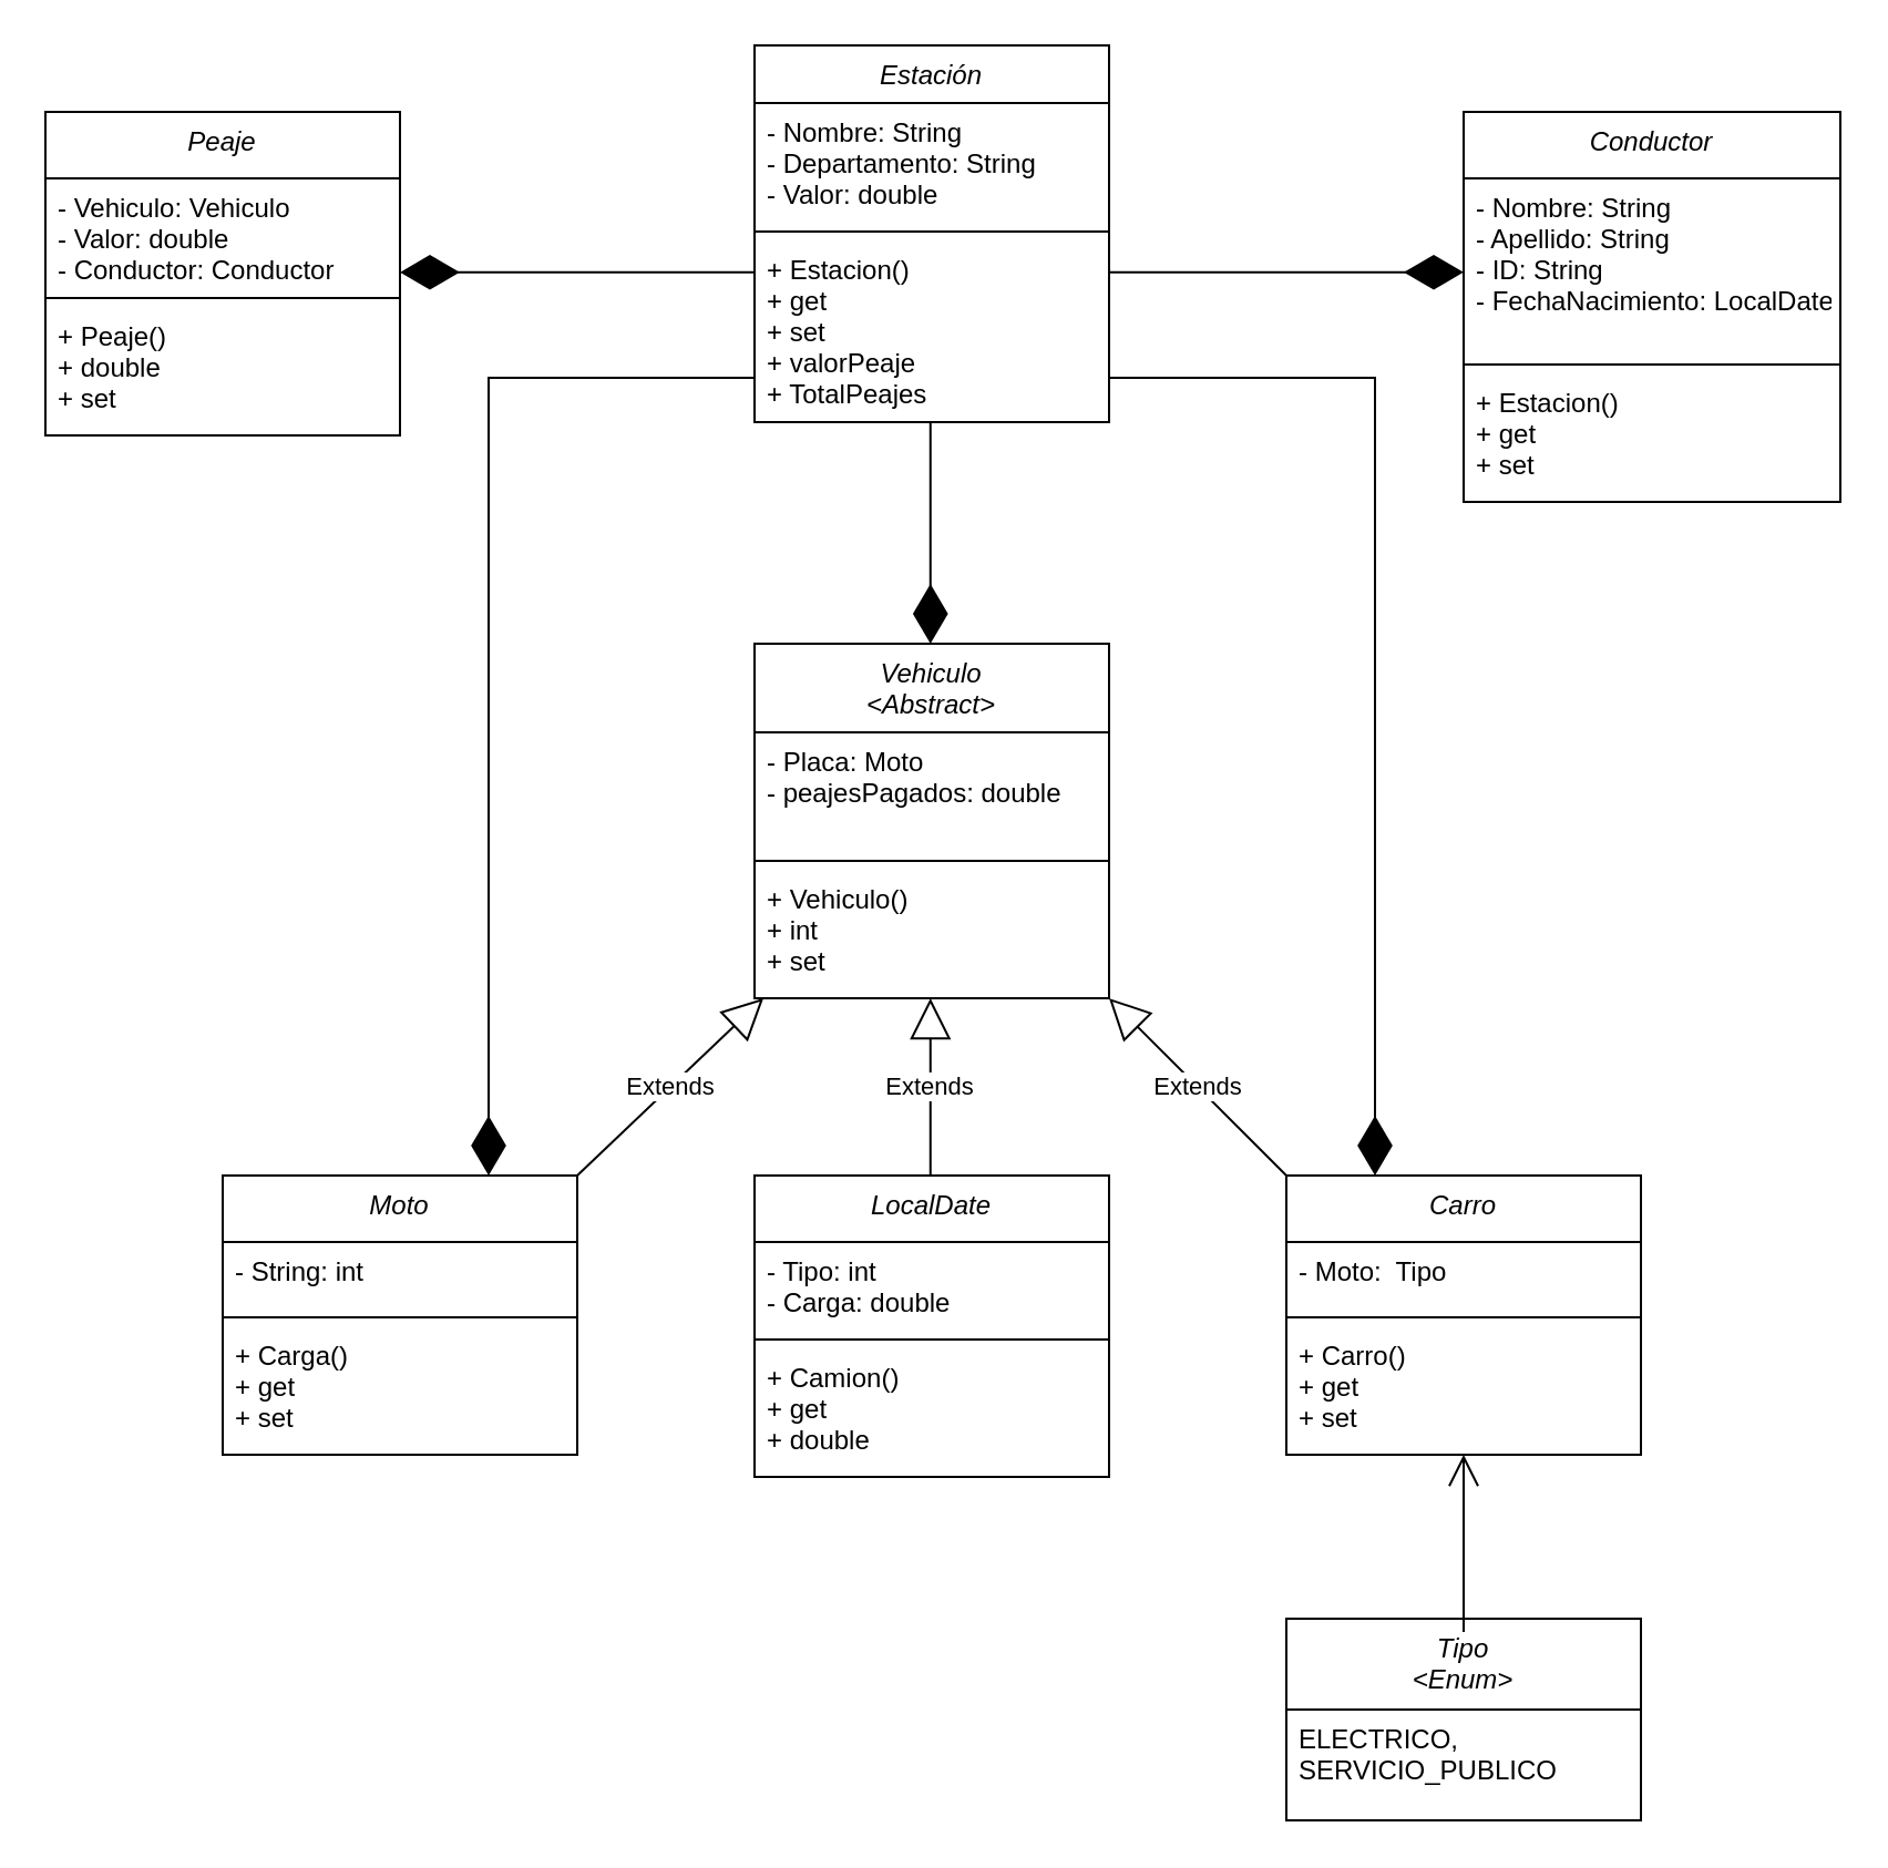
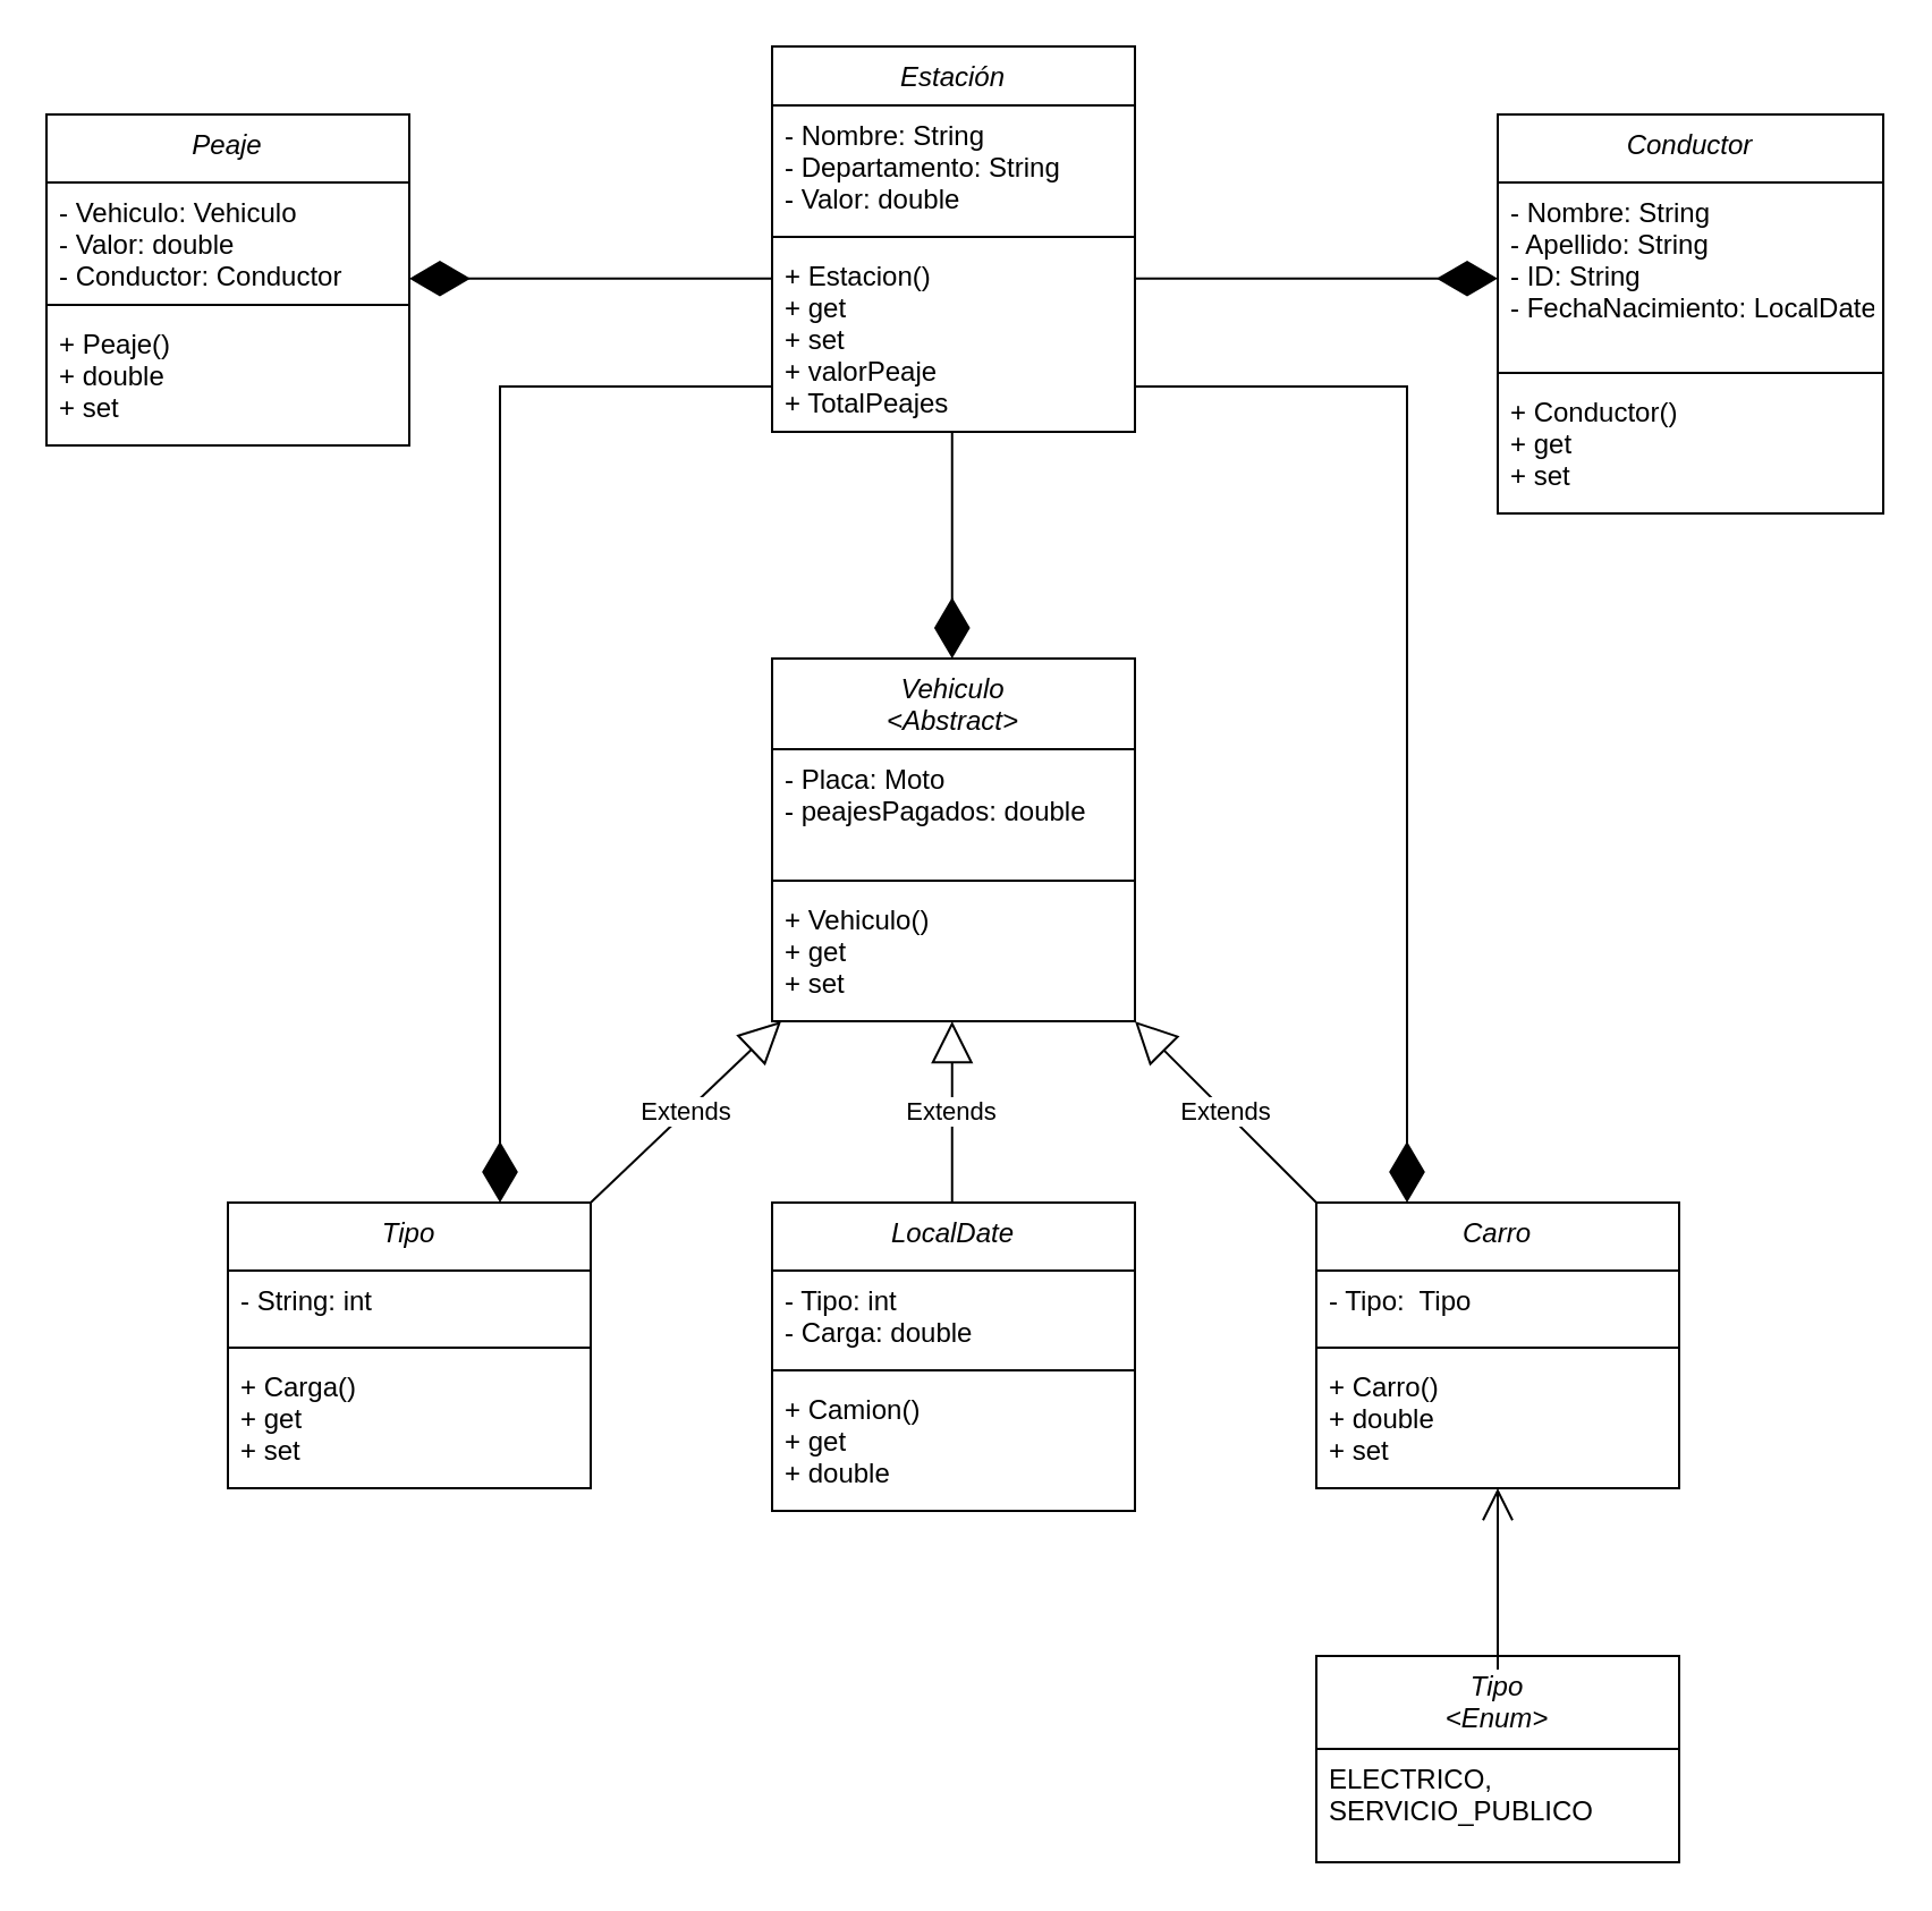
  <mxCell id="0" />
  <mxCell id="1" parent="0" />
  <mxCell id="2" value="Estación" style="swimlane;fontStyle=2;align=center;verticalAlign=top;childLayout=stackLayout;horizontal=1;startSize=26;horizontalStack=0;resizeParent=1;resizeLast=0;collapsible=1;marginBottom=0;rounded=0;shadow=0;strokeWidth=1;" parent="1" vertex="1"><mxGeometry x="340" y="20" width="160" height="170" as="geometry"><mxRectangle x="230" y="140" width="160" height="26" as="alternateBounds" /></mxGeometry></mxCell>
  <mxCell id="3" value="- Nombre: String&#10;- Departamento: String &#10;- Valor: double " style="text;align=left;verticalAlign=top;spacingLeft=4;spacingRight=4;overflow=hidden;rotatable=0;points=[[0,0.5],[1,0.5]];portConstraint=eastwest;" parent="2" vertex="1"><mxGeometry y="26" width="160" height="54" as="geometry" /></mxCell>
  <mxCell id="4" value="" style="line;html=1;strokeWidth=1;align=left;verticalAlign=middle;spacingTop=-1;spacingLeft=3;spacingRight=3;rotatable=0;labelPosition=right;points=[];portConstraint=eastwest;" parent="2" vertex="1"><mxGeometry y="80" width="160" height="8" as="geometry" /></mxCell>
  <mxCell id="5" value="+ Estacion()&#10;+ get&#10;+ set&#10;+ valorPeaje &#10;+ TotalPeajes&#10;   " style="text;align=left;verticalAlign=top;spacingLeft=4;spacingRight=4;overflow=hidden;rotatable=0;points=[[0,0.5],[1,0.5]];portConstraint=eastwest;" parent="2" vertex="1"><mxGeometry y="88" width="160" height="82" as="geometry" /></mxCell>
  <mxCell id="6" value="Vehiculo&#10;&lt;Abstract&gt;" style="swimlane;fontStyle=2;align=center;verticalAlign=top;childLayout=stackLayout;horizontal=1;startSize=40;horizontalStack=0;resizeParent=1;resizeLast=0;collapsible=1;marginBottom=0;rounded=0;shadow=0;strokeWidth=1;" vertex="1" parent="1"><mxGeometry x="340" y="290" width="160" height="160" as="geometry"><mxRectangle x="230" y="140" width="160" height="26" as="alternateBounds" /></mxGeometry></mxCell>
  <mxCell id="7" value="- Placa: Moto&#10;- peajesPagados: double&#10;" style="text;align=left;verticalAlign=top;spacingLeft=4;spacingRight=4;overflow=hidden;rotatable=0;points=[[0,0.5],[1,0.5]];portConstraint=eastwest;" vertex="1" parent="6"><mxGeometry y="40" width="160" height="54" as="geometry" /></mxCell>
  <mxCell id="8" value="" style="line;html=1;strokeWidth=1;align=left;verticalAlign=middle;spacingTop=-1;spacingLeft=3;spacingRight=3;rotatable=0;labelPosition=right;points=[];portConstraint=eastwest;" vertex="1" parent="6"><mxGeometry y="94" width="160" height="8" as="geometry" /></mxCell>
- <mxCell id="9" value="+ Vehiculo()&#10;+ int&#10;+ set&#10;   " style="text;align=left;verticalAlign=top;spacingLeft=4;spacingRight=4;overflow=hidden;rotatable=0;points=[[0,0.5],[1,0.5]];portConstraint=eastwest;" vertex="1" parent="6"><mxGeometry y="102" width="160" height="58" as="geometry" /></mxCell>
+ <mxCell id="9" value="+ Vehiculo()&#10;+ get&#10;+ set&#10;   " style="text;align=left;verticalAlign=top;spacingLeft=4;spacingRight=4;overflow=hidden;rotatable=0;points=[[0,0.5],[1,0.5]];portConstraint=eastwest;" vertex="1" parent="6"><mxGeometry y="102" width="160" height="58" as="geometry" /></mxCell>
  <mxCell id="10" value="Carro" style="swimlane;fontStyle=2;align=center;verticalAlign=top;childLayout=stackLayout;horizontal=1;startSize=30;horizontalStack=0;resizeParent=1;resizeLast=0;collapsible=1;marginBottom=0;rounded=0;shadow=0;strokeWidth=1;" vertex="1" parent="1"><mxGeometry x="580" y="530" width="160" height="126" as="geometry"><mxRectangle x="230" y="140" width="160" height="26" as="alternateBounds" /></mxGeometry></mxCell>
- <mxCell id="11" value="- Moto:  Tipo" style="text;align=left;verticalAlign=top;spacingLeft=4;spacingRight=4;overflow=hidden;rotatable=0;points=[[0,0.5],[1,0.5]];portConstraint=eastwest;" vertex="1" parent="10"><mxGeometry y="30" width="160" height="30" as="geometry" /></mxCell>
+ <mxCell id="11" value="- Tipo:  Tipo" style="text;align=left;verticalAlign=top;spacingLeft=4;spacingRight=4;overflow=hidden;rotatable=0;points=[[0,0.5],[1,0.5]];portConstraint=eastwest;" vertex="1" parent="10"><mxGeometry y="30" width="160" height="30" as="geometry" /></mxCell>
  <mxCell id="12" value="" style="line;html=1;strokeWidth=1;align=left;verticalAlign=middle;spacingTop=-1;spacingLeft=3;spacingRight=3;rotatable=0;labelPosition=right;points=[];portConstraint=eastwest;" vertex="1" parent="10"><mxGeometry y="60" width="160" height="8" as="geometry" /></mxCell>
- <mxCell id="13" value="+ Carro()&#10;+ get&#10;+ set" style="text;align=left;verticalAlign=top;spacingLeft=4;spacingRight=4;overflow=hidden;rotatable=0;points=[[0,0.5],[1,0.5]];portConstraint=eastwest;" vertex="1" parent="10"><mxGeometry y="68" width="160" height="58" as="geometry" /></mxCell>
- <mxCell id="14" value="Moto" style="swimlane;fontStyle=2;align=center;verticalAlign=top;childLayout=stackLayout;horizontal=1;startSize=30;horizontalStack=0;resizeParent=1;resizeLast=0;collapsible=1;marginBottom=0;rounded=0;shadow=0;strokeWidth=1;" vertex="1" parent="1"><mxGeometry x="100" y="530" width="160" height="126" as="geometry"><mxRectangle x="230" y="140" width="160" height="26" as="alternateBounds" /></mxGeometry></mxCell>
+ <mxCell id="13" value="+ Carro()&#10;+ double&#10;+ set" style="text;align=left;verticalAlign=top;spacingLeft=4;spacingRight=4;overflow=hidden;rotatable=0;points=[[0,0.5],[1,0.5]];portConstraint=eastwest;" vertex="1" parent="10"><mxGeometry y="68" width="160" height="58" as="geometry" /></mxCell>
+ <mxCell id="14" value="Tipo" style="swimlane;fontStyle=2;align=center;verticalAlign=top;childLayout=stackLayout;horizontal=1;startSize=30;horizontalStack=0;resizeParent=1;resizeLast=0;collapsible=1;marginBottom=0;rounded=0;shadow=0;strokeWidth=1;" vertex="1" parent="1"><mxGeometry x="100" y="530" width="160" height="126" as="geometry"><mxRectangle x="230" y="140" width="160" height="26" as="alternateBounds" /></mxGeometry></mxCell>
  <mxCell id="15" value="- String: int" style="text;align=left;verticalAlign=top;spacingLeft=4;spacingRight=4;overflow=hidden;rotatable=0;points=[[0,0.5],[1,0.5]];portConstraint=eastwest;" vertex="1" parent="14"><mxGeometry y="30" width="160" height="30" as="geometry" /></mxCell>
  <mxCell id="16" value="" style="line;html=1;strokeWidth=1;align=left;verticalAlign=middle;spacingTop=-1;spacingLeft=3;spacingRight=3;rotatable=0;labelPosition=right;points=[];portConstraint=eastwest;" vertex="1" parent="14"><mxGeometry y="60" width="160" height="8" as="geometry" /></mxCell>
  <mxCell id="17" value="+ Carga()&#10;+ get&#10;+ set" style="text;align=left;verticalAlign=top;spacingLeft=4;spacingRight=4;overflow=hidden;rotatable=0;points=[[0,0.5],[1,0.5]];portConstraint=eastwest;" vertex="1" parent="14"><mxGeometry y="68" width="160" height="58" as="geometry" /></mxCell>
  <mxCell id="18" value="LocalDate" style="swimlane;fontStyle=2;align=center;verticalAlign=top;childLayout=stackLayout;horizontal=1;startSize=30;horizontalStack=0;resizeParent=1;resizeLast=0;collapsible=1;marginBottom=0;rounded=0;shadow=0;strokeWidth=1;" vertex="1" parent="1"><mxGeometry x="340" y="530" width="160" height="136" as="geometry"><mxRectangle x="230" y="140" width="160" height="26" as="alternateBounds" /></mxGeometry></mxCell>
  <mxCell id="19" value="- Tipo: int&#10;- Carga: double" style="text;align=left;verticalAlign=top;spacingLeft=4;spacingRight=4;overflow=hidden;rotatable=0;points=[[0,0.5],[1,0.5]];portConstraint=eastwest;" vertex="1" parent="18"><mxGeometry y="30" width="160" height="40" as="geometry" /></mxCell>
  <mxCell id="20" value="" style="line;html=1;strokeWidth=1;align=left;verticalAlign=middle;spacingTop=-1;spacingLeft=3;spacingRight=3;rotatable=0;labelPosition=right;points=[];portConstraint=eastwest;" vertex="1" parent="18"><mxGeometry y="70" width="160" height="8" as="geometry" /></mxCell>
  <mxCell id="21" value="+ Camion()&#10;+ get&#10;+ double" style="text;align=left;verticalAlign=top;spacingLeft=4;spacingRight=4;overflow=hidden;rotatable=0;points=[[0,0.5],[1,0.5]];portConstraint=eastwest;" vertex="1" parent="18"><mxGeometry y="78" width="160" height="58" as="geometry" /></mxCell>
  <mxCell id="22" value="Peaje" style="swimlane;fontStyle=2;align=center;verticalAlign=top;childLayout=stackLayout;horizontal=1;startSize=30;horizontalStack=0;resizeParent=1;resizeLast=0;collapsible=1;marginBottom=0;rounded=0;shadow=0;strokeWidth=1;" vertex="1" parent="1"><mxGeometry x="20" y="50" width="160" height="146" as="geometry"><mxRectangle x="230" y="140" width="160" height="26" as="alternateBounds" /></mxGeometry></mxCell>
  <mxCell id="23" value="- Vehiculo: Vehiculo&#10;- Valor: double&#10;- Conductor: Conductor" style="text;align=left;verticalAlign=top;spacingLeft=4;spacingRight=4;overflow=hidden;rotatable=0;points=[[0,0.5],[1,0.5]];portConstraint=eastwest;" vertex="1" parent="22"><mxGeometry y="30" width="160" height="50" as="geometry" /></mxCell>
  <mxCell id="24" value="" style="line;html=1;strokeWidth=1;align=left;verticalAlign=middle;spacingTop=-1;spacingLeft=3;spacingRight=3;rotatable=0;labelPosition=right;points=[];portConstraint=eastwest;" vertex="1" parent="22"><mxGeometry y="80" width="160" height="8" as="geometry" /></mxCell>
  <mxCell id="25" value="+ Peaje()&#10;+ double&#10;+ set" style="text;align=left;verticalAlign=top;spacingLeft=4;spacingRight=4;overflow=hidden;rotatable=0;points=[[0,0.5],[1,0.5]];portConstraint=eastwest;" vertex="1" parent="22"><mxGeometry y="88" width="160" height="58" as="geometry" /></mxCell>
  <mxCell id="26" value="Conductor" style="swimlane;fontStyle=2;align=center;verticalAlign=top;childLayout=stackLayout;horizontal=1;startSize=30;horizontalStack=0;resizeParent=1;resizeLast=0;collapsible=1;marginBottom=0;rounded=0;shadow=0;strokeWidth=1;" vertex="1" parent="1"><mxGeometry x="660" y="50" width="170" height="176" as="geometry"><mxRectangle x="230" y="140" width="160" height="26" as="alternateBounds" /></mxGeometry></mxCell>
  <mxCell id="27" value="- Nombre: String&#10;- Apellido: String&#10;- ID: String&#10;- FechaNacimiento: LocalDate" style="text;align=left;verticalAlign=top;spacingLeft=4;spacingRight=4;overflow=hidden;rotatable=0;points=[[0,0.5],[1,0.5]];portConstraint=eastwest;" vertex="1" parent="26"><mxGeometry y="30" width="170" height="80" as="geometry" /></mxCell>
  <mxCell id="28" value="" style="line;html=1;strokeWidth=1;align=left;verticalAlign=middle;spacingTop=-1;spacingLeft=3;spacingRight=3;rotatable=0;labelPosition=right;points=[];portConstraint=eastwest;" vertex="1" parent="26"><mxGeometry y="110" width="170" height="8" as="geometry" /></mxCell>
- <mxCell id="29" value="+ Estacion()&#10;+ get&#10;+ set" style="text;align=left;verticalAlign=top;spacingLeft=4;spacingRight=4;overflow=hidden;rotatable=0;points=[[0,0.5],[1,0.5]];portConstraint=eastwest;" vertex="1" parent="26"><mxGeometry y="118" width="170" height="58" as="geometry" /></mxCell>
+ <mxCell id="29" value="+ Conductor()&#10;+ get&#10;+ set" style="text;align=left;verticalAlign=top;spacingLeft=4;spacingRight=4;overflow=hidden;rotatable=0;points=[[0,0.5],[1,0.5]];portConstraint=eastwest;" vertex="1" parent="26"><mxGeometry y="118" width="170" height="58" as="geometry" /></mxCell>
  <mxCell id="30" value="Tipo&#10;&lt;Enum&gt;" style="swimlane;fontStyle=2;align=center;verticalAlign=top;childLayout=stackLayout;horizontal=1;startSize=41;horizontalStack=0;resizeParent=1;resizeLast=0;collapsible=1;marginBottom=0;rounded=0;shadow=0;strokeWidth=1;" vertex="1" parent="1"><mxGeometry x="580" y="730" width="160" height="91" as="geometry"><mxRectangle x="230" y="140" width="160" height="26" as="alternateBounds" /></mxGeometry></mxCell>
  <mxCell id="31" value="ELECTRICO,&#10;SERVICIO_PUBLICO" style="text;align=left;verticalAlign=top;spacingLeft=4;spacingRight=4;overflow=hidden;rotatable=0;points=[[0,0.5],[1,0.5]];portConstraint=eastwest;" vertex="1" parent="30"><mxGeometry y="41" width="160" height="30" as="geometry" /></mxCell>
  <mxCell id="32" value="" style="endArrow=diamondThin;endFill=1;endSize=24;html=1;rounded=0;" edge="1" parent="1"><mxGeometry width="160" relative="1" as="geometry"><mxPoint x="419.38" y="190" as="sourcePoint" /><mxPoint x="419.38" y="290" as="targetPoint" /></mxGeometry></mxCell>
  <mxCell id="33" value="" style="endArrow=diamondThin;endFill=1;endSize=24;html=1;rounded=0;" edge="1" parent="1"><mxGeometry width="160" relative="1" as="geometry"><mxPoint x="500" y="122.37" as="sourcePoint" /><mxPoint x="660" y="122.37" as="targetPoint" /></mxGeometry></mxCell>
  <mxCell id="34" value="" style="endArrow=diamondThin;endFill=1;endSize=24;html=1;rounded=0;" edge="1" parent="1"><mxGeometry width="160" relative="1" as="geometry"><mxPoint x="340" y="122.37" as="sourcePoint" /><mxPoint x="180" y="122.37" as="targetPoint" /></mxGeometry></mxCell>
  <mxCell id="35" value="" style="endArrow=diamondThin;endFill=1;endSize=24;html=1;rounded=0;entryX=0.25;entryY=0;entryDx=0;entryDy=0;" edge="1" parent="1" target="10"><mxGeometry width="160" relative="1" as="geometry"><mxPoint x="500" y="170" as="sourcePoint" /><mxPoint x="620" y="470" as="targetPoint" /><Array as="points"><mxPoint x="620" y="170" /></Array></mxGeometry></mxCell>
  <mxCell id="36" value="" style="endArrow=diamondThin;endFill=1;endSize=24;html=1;rounded=0;entryX=0.75;entryY=0;entryDx=0;entryDy=0;" edge="1" parent="1" target="14"><mxGeometry width="160" relative="1" as="geometry"><mxPoint x="340" y="170" as="sourcePoint" /><mxPoint x="220" y="450" as="targetPoint" /><Array as="points"><mxPoint x="220" y="170" /></Array></mxGeometry></mxCell>
  <mxCell id="37" value="Extends" style="endArrow=block;endSize=16;endFill=0;html=1;rounded=0;" edge="1" parent="1"><mxGeometry width="160" relative="1" as="geometry"><mxPoint x="260" y="530" as="sourcePoint" /><mxPoint x="344" y="450" as="targetPoint" /></mxGeometry></mxCell>
  <mxCell id="38" value="Extends" style="endArrow=block;endSize=16;endFill=0;html=1;rounded=0;" edge="1" parent="1"><mxGeometry width="160" relative="1" as="geometry"><mxPoint x="580" y="530" as="sourcePoint" /><mxPoint x="500" y="450" as="targetPoint" /></mxGeometry></mxCell>
  <mxCell id="39" value="Extends" style="endArrow=block;endSize=16;endFill=0;html=1;rounded=0;" edge="1" parent="1"><mxGeometry width="160" relative="1" as="geometry"><mxPoint x="419.38" y="530" as="sourcePoint" /><mxPoint x="419.38" y="450" as="targetPoint" /></mxGeometry></mxCell>
  <mxCell id="40" value="" style="endArrow=open;endFill=1;endSize=12;html=1;rounded=0;" edge="1" parent="1"><mxGeometry width="160" relative="1" as="geometry"><mxPoint x="660" y="736" as="sourcePoint" /><mxPoint x="660" y="656" as="targetPoint" /></mxGeometry></mxCell>
